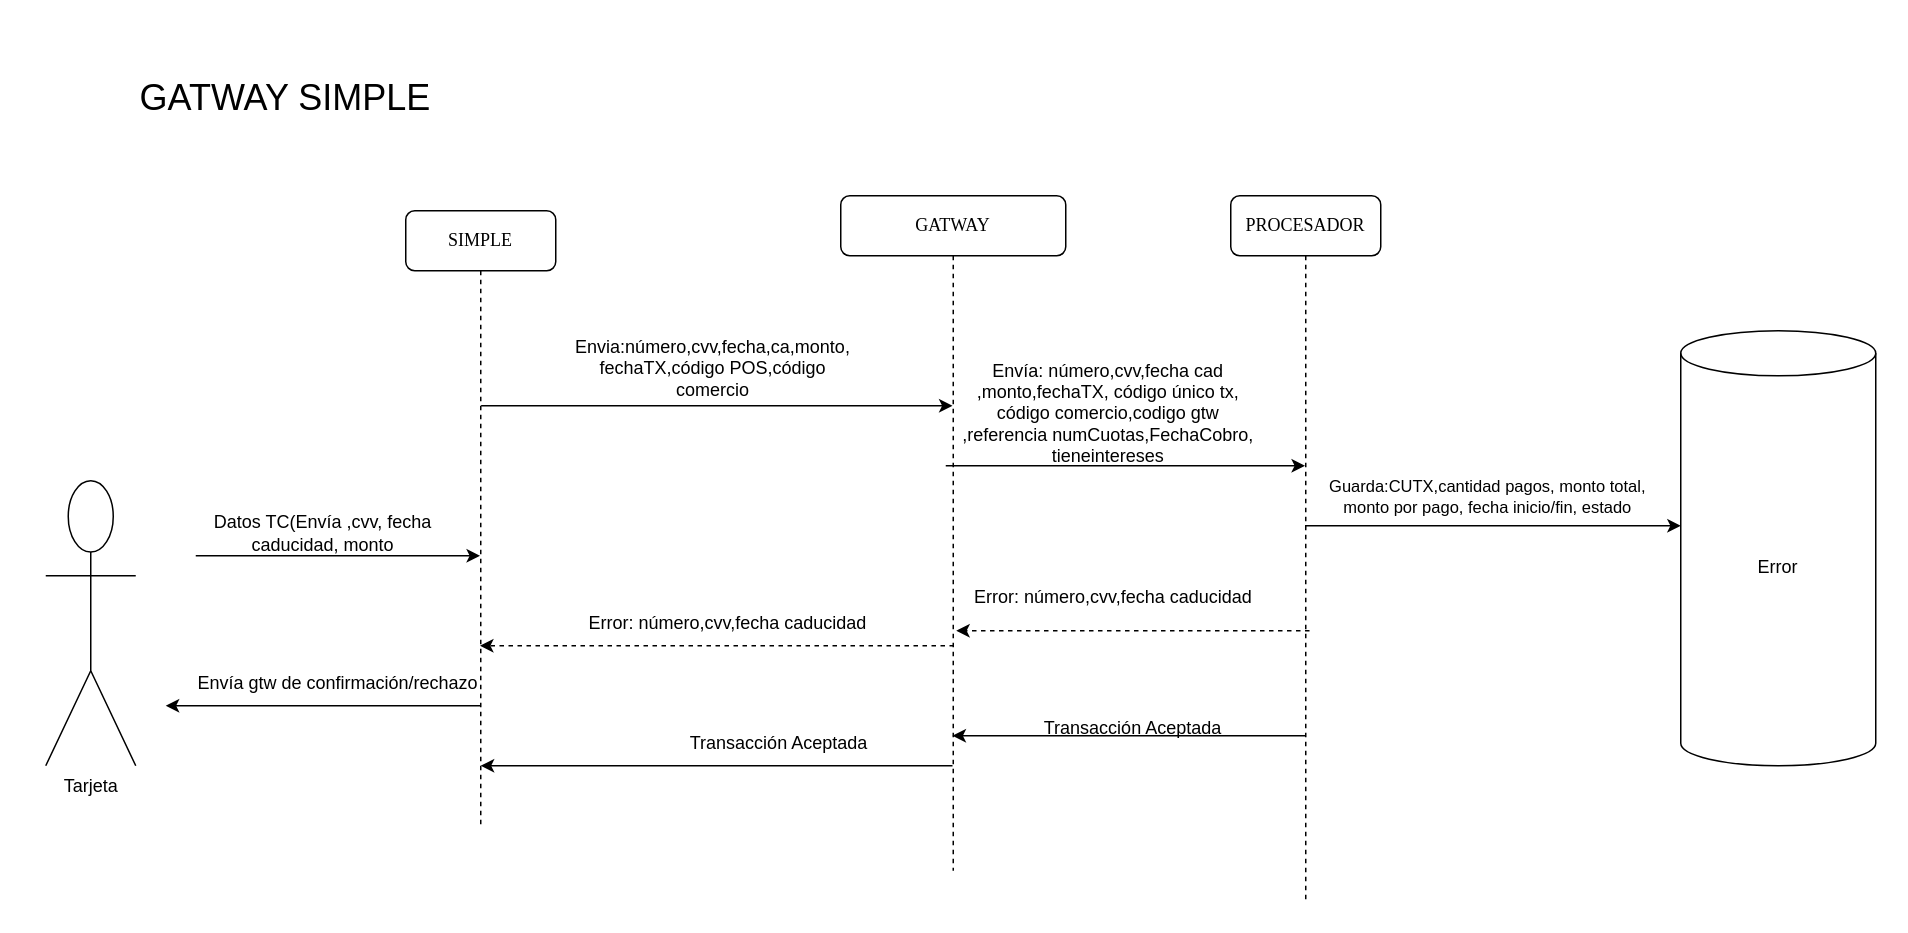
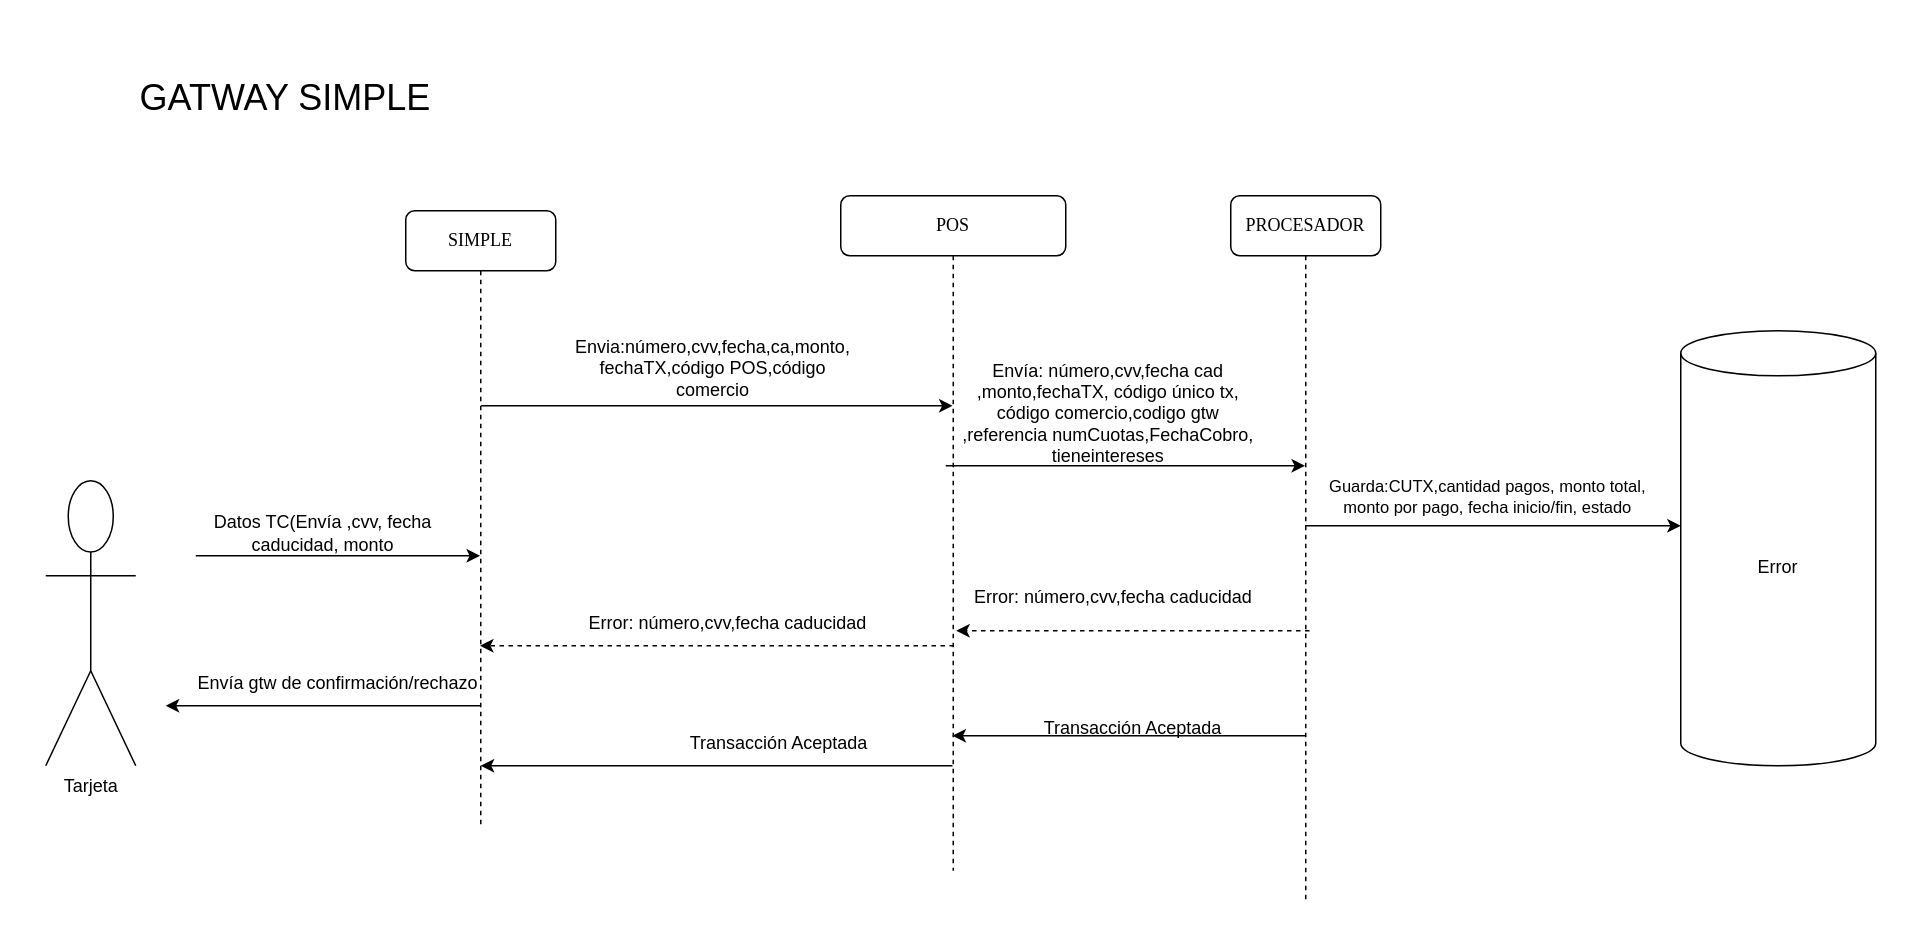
  <mxCell id="0" />
  <mxCell id="1" parent="0" />
  <mxCell id="2" value="&lt;span style=&quot;font-size: 24px;&quot;&gt;GATWAY SIMPLE&lt;/span&gt;" style="text;strokeColor=none;align=center;fillColor=none;html=1;verticalAlign=middle;whiteSpace=wrap;rounded=0;" parent="1" vertex="1"><mxGeometry x="20" y="20" width="340" height="90" as="geometry" /></mxCell>
  <mxCell id="3" value="SIMPLE" style="shape=umlLifeline;perimeter=lifelinePerimeter;whiteSpace=wrap;html=1;container=1;collapsible=0;recursiveResize=0;outlineConnect=0;rounded=1;shadow=0;comic=0;labelBackgroundColor=none;strokeWidth=1;fontFamily=Verdana;fontSize=12;align=center;" parent="1" vertex="1"><mxGeometry x="270" y="140" width="100" height="410" as="geometry" /></mxCell>
  <mxCell id="4" value="" style="endArrow=classic;html=1;rounded=0;" edge="1" parent="3" source="3"><mxGeometry width="50" height="50" relative="1" as="geometry"><mxPoint x="50" y="314" as="sourcePoint" /><mxPoint x="-160" y="330" as="targetPoint" /><Array as="points" /></mxGeometry></mxCell>
  <mxCell id="5" value="Tarjeta" style="shape=umlActor;verticalLabelPosition=bottom;verticalAlign=top;html=1;outlineConnect=0;" parent="1" vertex="1"><mxGeometry x="30" y="320" width="60" height="190" as="geometry" /></mxCell>
  <mxCell id="6" value="" style="endArrow=classic;html=1;rounded=0;" parent="1" target="3" edge="1"><mxGeometry width="50" height="50" relative="1" as="geometry"><mxPoint x="130" y="370" as="sourcePoint" /><mxPoint x="280" y="420" as="targetPoint" /><Array as="points"><mxPoint x="190" y="370" /></Array></mxGeometry></mxCell>
  <mxCell id="7" value="" style="endArrow=classic;html=1;rounded=0;" parent="1" edge="1" target="10"><mxGeometry width="50" height="50" relative="1" as="geometry"><mxPoint x="320.25" y="270" as="sourcePoint" /><mxPoint x="549.75" y="270" as="targetPoint" /></mxGeometry></mxCell>
  <mxCell id="8" value="Error" style="shape=cylinder3;whiteSpace=wrap;html=1;boundedLbl=1;backgroundOutline=1;size=15;" parent="1" vertex="1"><mxGeometry x="1120" y="220" width="130" height="290" as="geometry" /></mxCell>
  <mxCell id="9" value="Envia:número,cvv,fecha,ca,monto,&lt;div&gt;fechaTX,código POS,código comercio&lt;/div&gt;" style="text;strokeColor=none;align=center;fillColor=none;html=1;verticalAlign=middle;whiteSpace=wrap;rounded=0;" parent="1" vertex="1"><mxGeometry x="380" y="230" width="190" height="30" as="geometry" /></mxCell>
- <mxCell id="10" value="GATWAY" style="shape=umlLifeline;perimeter=lifelinePerimeter;whiteSpace=wrap;html=1;container=1;collapsible=0;recursiveResize=0;outlineConnect=0;rounded=1;shadow=0;comic=0;labelBackgroundColor=none;strokeWidth=1;fontFamily=Verdana;fontSize=12;align=center;" parent="1" vertex="1"><mxGeometry x="560" y="130" width="150" height="450" as="geometry" /></mxCell>
+ <mxCell id="10" value="POS" style="shape=umlLifeline;perimeter=lifelinePerimeter;whiteSpace=wrap;html=1;container=1;collapsible=0;recursiveResize=0;outlineConnect=0;rounded=1;shadow=0;comic=0;labelBackgroundColor=none;strokeWidth=1;fontFamily=Verdana;fontSize=12;align=center;" parent="1" vertex="1"><mxGeometry x="560" y="130" width="150" height="450" as="geometry" /></mxCell>
  <mxCell id="11" value="" style="endArrow=classic;html=1;rounded=0;" edge="1" parent="10" target="12"><mxGeometry width="50" height="50" relative="1" as="geometry"><mxPoint x="70" y="180" as="sourcePoint" /><mxPoint x="330" y="180" as="targetPoint" /><Array as="points"><mxPoint x="130.5" y="180" /><mxPoint x="191" y="180" /></Array></mxGeometry></mxCell>
  <mxCell id="12" value="PROCESADOR" style="shape=umlLifeline;perimeter=lifelinePerimeter;whiteSpace=wrap;html=1;container=1;collapsible=0;recursiveResize=0;outlineConnect=0;rounded=1;shadow=0;comic=0;labelBackgroundColor=none;strokeWidth=1;fontFamily=Verdana;fontSize=12;align=center;" parent="1" vertex="1"><mxGeometry x="820" y="130" width="100" height="470" as="geometry" /></mxCell>
  <mxCell id="13" value="Envía: número,cvv,fecha cad ,monto,fechaTX, código único tx,&lt;div&gt;código comercio,codigo gtw ,referencia numCuotas,FechaCobro,&lt;/div&gt;&lt;div&gt;tieneintereses&lt;/div&gt;" style="text;strokeColor=none;align=center;fillColor=none;html=1;verticalAlign=middle;whiteSpace=wrap;rounded=0;" parent="1" vertex="1"><mxGeometry x="637" y="260" width="203" height="30" as="geometry" /></mxCell>
  <mxCell id="14" value="Guarda:CUTX,cantidad pagos, monto total,&lt;div&gt;monto por pago, fecha inicio/fin, estado&lt;/div&gt;" style="edgeLabel;html=1;align=center;verticalAlign=middle;resizable=0;points=[];" parent="1" vertex="1" connectable="0"><mxGeometry x="990" y="330" as="geometry" /></mxCell>
  <mxCell id="15" value="Datos TC(Envía ,cvv, fecha caducidad, monto" style="text;strokeColor=none;align=center;fillColor=none;html=1;verticalAlign=middle;whiteSpace=wrap;rounded=0;" parent="1" vertex="1"><mxGeometry x="120" y="340" width="190" height="30" as="geometry" /></mxCell>
  <mxCell id="16" value="" style="endArrow=classic;html=1;rounded=0;" parent="1" edge="1" source="12"><mxGeometry width="50" height="50" relative="1" as="geometry"><mxPoint x="865.72" y="370" as="sourcePoint" /><mxPoint x="1120" y="350" as="targetPoint" /><Array as="points"><mxPoint x="1000" y="350" /></Array></mxGeometry></mxCell>
  <mxCell id="17" value="Envía gtw de confirmación/rechazo" style="text;strokeColor=none;align=center;fillColor=none;html=1;verticalAlign=middle;whiteSpace=wrap;rounded=0;" vertex="1" parent="1"><mxGeometry x="120" y="440" width="210" height="30" as="geometry" /></mxCell>
  <mxCell id="18" value="Error: número,cvv,fecha caducidad" style="text;strokeColor=none;align=center;fillColor=none;html=1;verticalAlign=middle;whiteSpace=wrap;rounded=0;dashed=1;" parent="1" vertex="1"><mxGeometry x="637" y="382.5" width="210" height="30" as="geometry" /></mxCell>
  <mxCell id="19" value="" style="endArrow=classic;html=1;rounded=0;dashed=1;" edge="1" parent="1"><mxGeometry width="50" height="50" relative="1" as="geometry"><mxPoint x="872.5" y="420" as="sourcePoint" /><mxPoint x="637" y="420" as="targetPoint" /><Array as="points" /></mxGeometry></mxCell>
  <mxCell id="20" value="" style="endArrow=classic;html=1;rounded=0;dashed=1;" edge="1" parent="1" target="3"><mxGeometry width="50" height="50" relative="1" as="geometry"><mxPoint x="635.5" y="430" as="sourcePoint" /><mxPoint x="400" y="430" as="targetPoint" /><Array as="points" /></mxGeometry></mxCell>
  <mxCell id="21" value="Error: número,cvv,fecha caducidad" style="text;strokeColor=none;align=center;fillColor=none;html=1;verticalAlign=middle;whiteSpace=wrap;rounded=0;dashed=1;" vertex="1" parent="1"><mxGeometry x="380" y="400" width="210" height="30" as="geometry" /></mxCell>
  <mxCell id="22" value="" style="endArrow=classic;html=1;rounded=0;" edge="1" parent="1" target="10"><mxGeometry width="50" height="50" relative="1" as="geometry"><mxPoint x="870" y="490" as="sourcePoint" /><mxPoint x="680" y="490" as="targetPoint" /><Array as="points"><mxPoint x="820" y="490" /></Array></mxGeometry></mxCell>
  <mxCell id="23" value="Transacción Aceptada" style="text;strokeColor=none;align=center;fillColor=none;html=1;verticalAlign=middle;whiteSpace=wrap;rounded=0;dashed=1;" vertex="1" parent="1"><mxGeometry x="650" y="470" width="210" height="30" as="geometry" /></mxCell>
  <mxCell id="24" value="Transacción Aceptada" style="text;strokeColor=none;align=center;fillColor=none;html=1;verticalAlign=middle;whiteSpace=wrap;rounded=0;dashed=1;" vertex="1" parent="1"><mxGeometry x="414" y="480" width="210" height="30" as="geometry" /></mxCell>
  <mxCell id="25" value="" style="endArrow=classic;html=1;rounded=0;" edge="1" parent="1" source="10"><mxGeometry width="50" height="50" relative="1" as="geometry"><mxPoint x="520" y="530" as="sourcePoint" /><mxPoint x="320" y="510" as="targetPoint" /></mxGeometry></mxCell>
